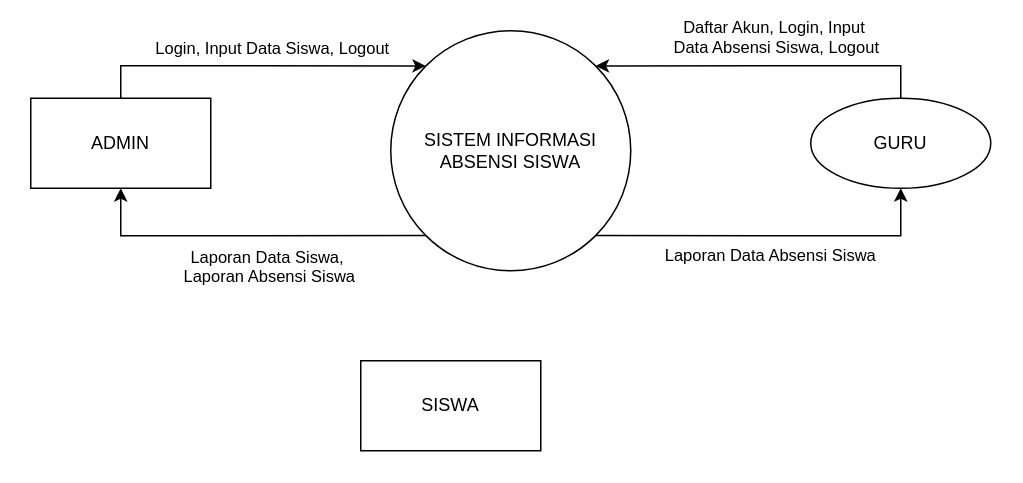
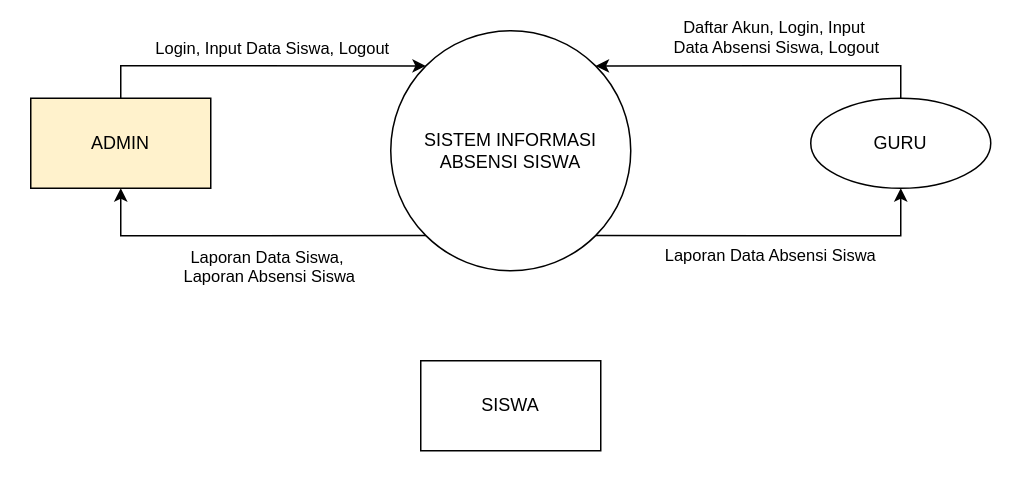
  <mxCell id="0" />
  <mxCell id="1" parent="0" />
  <mxCell id="2" style="edgeStyle=orthogonalEdgeStyle;rounded=0;orthogonalLoop=1;jettySize=auto;html=1;exitX=1;exitY=1;exitDx=0;exitDy=0;entryX=0.5;entryY=1;entryDx=0;entryDy=0;" edge="1" parent="1" source="6" target="9"><mxGeometry relative="1" as="geometry" /></mxCell>
  <mxCell id="3" value="Laporan Data Absensi Siswa" style="edgeLabel;html=1;align=center;verticalAlign=top;resizable=0;points=[];" vertex="1" connectable="0" parent="2"><mxGeometry x="-0.011" relative="1" as="geometry"><mxPoint as="offset" /></mxGeometry></mxCell>
  <mxCell id="4" style="edgeStyle=orthogonalEdgeStyle;rounded=0;orthogonalLoop=1;jettySize=auto;html=1;exitX=0;exitY=1;exitDx=0;exitDy=0;entryX=0.5;entryY=1;entryDx=0;entryDy=0;" edge="1" parent="1" source="6" target="12"><mxGeometry relative="1" as="geometry" /></mxCell>
  <mxCell id="5" value="Laporan Data Siswa,&amp;nbsp;&lt;div&gt;Laporan Absensi Siswa&lt;/div&gt;" style="edgeLabel;html=1;align=center;verticalAlign=top;resizable=0;points=[];" vertex="1" connectable="0" parent="4"><mxGeometry x="-0.11" y="1" relative="1" as="geometry"><mxPoint as="offset" /></mxGeometry></mxCell>
  <mxCell id="6" value="SISTEM INFORMASI ABSENSI SISWA" style="ellipse;whiteSpace=wrap;html=1;aspect=fixed;" vertex="1" parent="1"><mxGeometry x="260" y="20" width="160" height="160" as="geometry" /></mxCell>
  <mxCell id="7" style="edgeStyle=orthogonalEdgeStyle;rounded=0;orthogonalLoop=1;jettySize=auto;html=1;entryX=1;entryY=0;entryDx=0;entryDy=0;" edge="1" parent="1" source="9" target="6"><mxGeometry relative="1" as="geometry"><mxPoint x="600" y="20" as="targetPoint" /><Array as="points"><mxPoint x="600" y="43" /></Array></mxGeometry></mxCell>
  <mxCell id="8" value="Daftar Akun, Login, Input&amp;nbsp;&lt;div&gt;Data Absensi Siswa, Logout&lt;/div&gt;" style="edgeLabel;html=1;align=center;verticalAlign=bottom;resizable=0;points=[];" vertex="1" connectable="0" parent="7"><mxGeometry x="-0.069" y="-4" relative="1" as="geometry"><mxPoint as="offset" /></mxGeometry></mxCell>
  <mxCell id="9" value="GURU" style="ellipse;whiteSpace=wrap;html=1;" vertex="1" parent="1"><mxGeometry x="540" y="65" width="120" height="60" as="geometry" /></mxCell>
  <mxCell id="10" style="edgeStyle=orthogonalEdgeStyle;rounded=0;orthogonalLoop=1;jettySize=auto;html=1;exitX=0.5;exitY=0;exitDx=0;exitDy=0;entryX=0;entryY=0;entryDx=0;entryDy=0;" edge="1" parent="1" source="12" target="6"><mxGeometry relative="1" as="geometry"><Array as="points"><mxPoint x="80" y="43" /></Array></mxGeometry></mxCell>
  <mxCell id="11" value="Login, Input Data Siswa, Logout" style="edgeLabel;html=1;align=center;verticalAlign=bottom;resizable=0;points=[];labelPosition=center;verticalLabelPosition=middle;" vertex="1" connectable="0" parent="10"><mxGeometry x="0.026" y="-4" relative="1" as="geometry"><mxPoint x="7" y="-7" as="offset" /></mxGeometry></mxCell>
- <mxCell id="12" value="ADMIN" style="rounded=0;whiteSpace=wrap;html=1;" vertex="1" parent="1"><mxGeometry x="20" y="65" width="120" height="60" as="geometry" /></mxCell>
- <mxCell id="13" value="SISWA" style="rounded=0;whiteSpace=wrap;html=1;" vertex="1" parent="1"><mxGeometry x="240" y="240" width="120" height="60" as="geometry" /></mxCell>
+ <mxCell id="12" value="ADMIN" style="rounded=0;whiteSpace=wrap;html=1;fillColor=#fff2cc;" vertex="1" parent="1"><mxGeometry x="20" y="65" width="120" height="60" as="geometry" /></mxCell>
+ <mxCell id="13" value="SISWA" style="rounded=0;whiteSpace=wrap;html=1;" vertex="1" parent="1"><mxGeometry x="280" y="240" width="120" height="60" as="geometry" /></mxCell>
